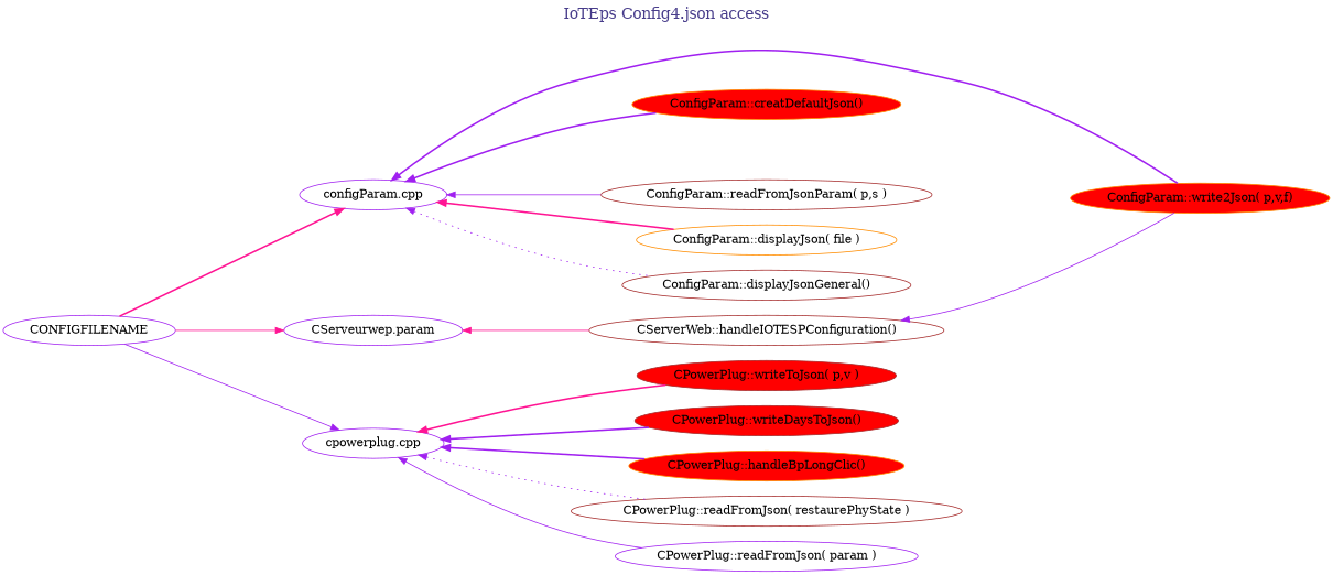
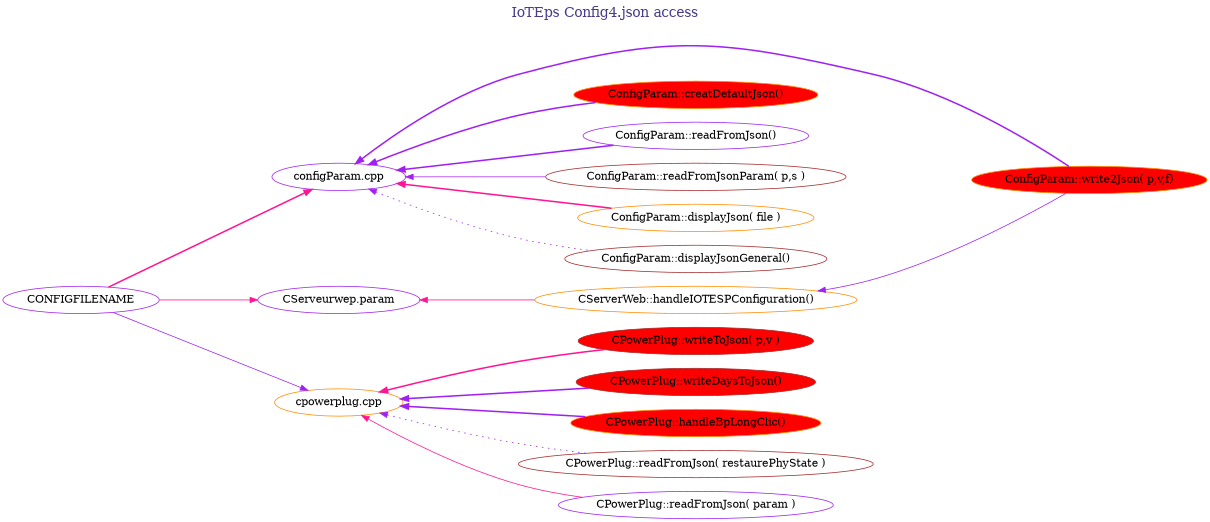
  digraph {
    compound=true
    fontcolor=darkslateblue
    fontsize=18
    label="IoTEps Config4.json access"
    labelloc=t
    rankdir=LR
    ranksep=1.8
    node [color=brown fillcolor=red style=none shape=ellipse]
    edge [color=purple style=bold dir=back]
    "CPowerPlug::writeToJson( p,v )" [style=filled shape=""]
    "CPowerPlug::writeDaysToJson()" [style=filled shape=""]
    "CPowerPlug::handleBpLongClic()" [color=darkorange style=filled shape=""]
    "ConfigParam::write2Json( p,v,f)" [color=darkorange style=filled shape=""]
    "ConfigParam::creatDefaultJson()" [color=darkorange style=filled shape=""]
    CONFIGFILENAME [color=purple]
    "configParam.cpp" [color=purple]
    n8 [color=purple label="CServeurwep.param"]
-   "cpowerplug.cpp" [color=purple]
+   "cpowerplug.cpp" [color=darkorange]
+   "ConfigParam::readFromJson()" [color=purple]
    "ConfigParam::readFromJsonParam( p,s )"
    "ConfigParam::displayJson( file )" [color=darkorange]
    "ConfigParam::displayJsonGeneral()"
-   "CServerWeb::handleIOTESPConfiguration()"
+   "CServerWeb::handleIOTESPConfiguration()" [color=darkorange]
    "CPowerPlug::readFromJson( restaurePhyState )"
    "CPowerPlug::readFromJson( param )" [color=purple]
    CONFIGFILENAME -> "configParam.cpp" [color=deeppink dir=""]
    CONFIGFILENAME -> n8 [color=deeppink style=solid dir=""]
    CONFIGFILENAME -> "cpowerplug.cpp" [style=solid dir=""]
    "configParam.cpp" -> "ConfigParam::write2Json( p,v,f)"
    "configParam.cpp" -> "ConfigParam::creatDefaultJson()"
+   "configParam.cpp" -> "ConfigParam::readFromJson()"
    "configParam.cpp" -> "ConfigParam::readFromJsonParam( p,s )" [style=solid]
    "configParam.cpp" -> "ConfigParam::displayJson( file )" [color=deeppink]
    "configParam.cpp" -> "ConfigParam::displayJsonGeneral()" [style=dotted]
    n8 -> "CServerWeb::handleIOTESPConfiguration()" [color=deeppink style=solid]
    "cpowerplug.cpp" -> "CPowerPlug::writeToJson( p,v )" [color=deeppink]
    "cpowerplug.cpp" -> "CPowerPlug::writeDaysToJson()"
    "cpowerplug.cpp" -> "CPowerPlug::handleBpLongClic()"
    "cpowerplug.cpp" -> "CPowerPlug::readFromJson( restaurePhyState )" [style=dotted]
-   "cpowerplug.cpp" -> "CPowerPlug::readFromJson( param )" [style=solid]
+   "cpowerplug.cpp" -> "CPowerPlug::readFromJson( param )" [color=deeppink style=solid]
    "CServerWeb::handleIOTESPConfiguration()" -> "ConfigParam::write2Json( p,v,f)" [style=solid]
  }
